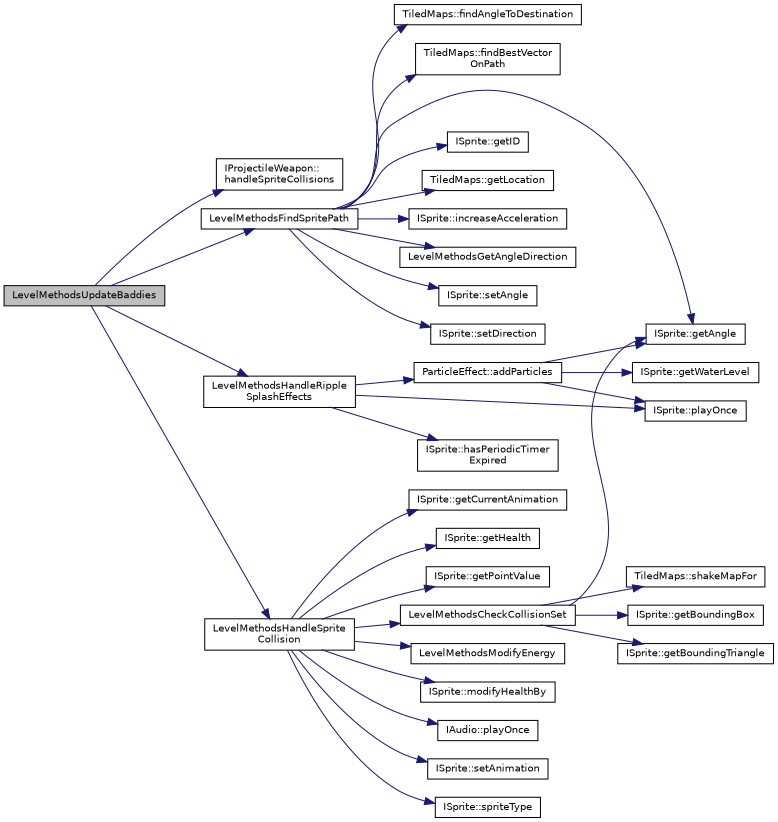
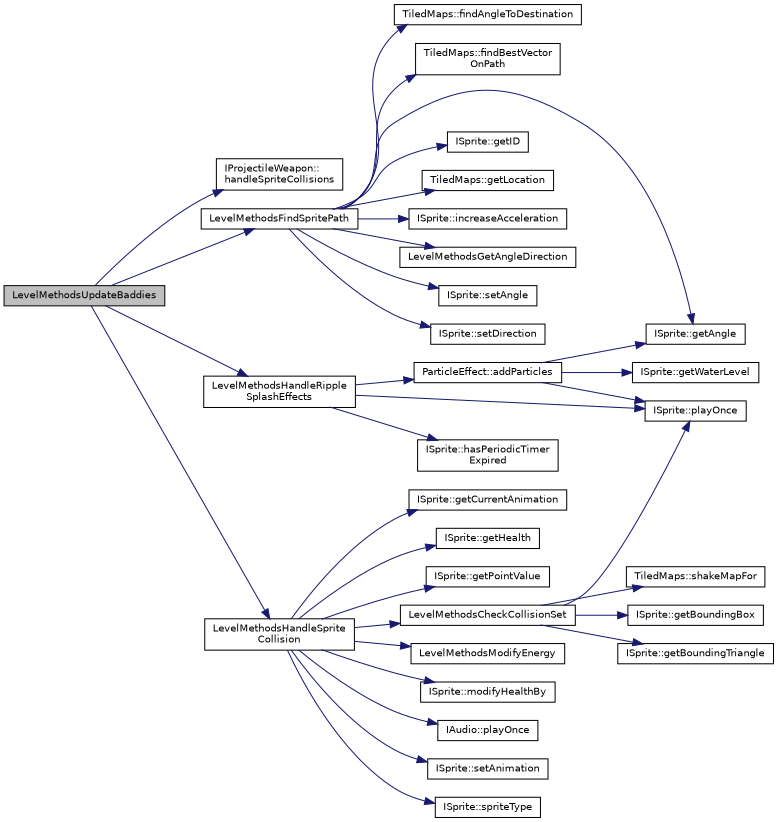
  digraph {
    rankdir=LR
    node [color=black fillcolor=white fontname=Helvetica fontsize=10 shape=record style=filled]
    edge [color=midnightblue fontname=Helvetica fontsize=10 labelfontname=Helvetica labelfontsize=10 style=solid]
    n1 [fillcolor=grey75 fontcolor=black height=0.2 label=LevelMethodsUpdateBaddies width=0.4]
    n2 [height=0.2 label="IProjectileWeapon::\lhandleSpriteCollisions" width=0.4]
    n3 [height=0.2 label=LevelMethodsFindSpritePath width=0.4]
    n4 [height=0.2 label="LevelMethodsHandleRipple\lSplashEffects" width=0.4]
    n5 [height=0.2 label="LevelMethodsHandleSprite\lCollision" width=0.4]
    n6 [height=0.2 label="TiledMaps::findAngleToDestination" width=0.4]
    n7 [height=0.2 label="TiledMaps::findBestVector\lOnPath" width=0.4]
    n8 [height=0.2 label="ISprite::getAngle" width=0.4]
    n9 [height=0.2 label="ISprite::getID" width=0.4]
    n10 [height=0.2 label="TiledMaps::getLocation" width=0.4]
    n11 [height=0.2 label="ISprite::increaseAcceleration" width=0.4]
    n12 [height=0.2 label=LevelMethodsGetAngleDirection width=0.4]
    n13 [height=0.2 label="ISprite::setAngle" width=0.4]
    n14 [height=0.2 label="ISprite::setDirection" width=0.4]
    n15 [height=0.2 label="ParticleEffect::addParticles" width=0.4]
    n16 [height=0.2 label="ISprite::playOnce" width=0.4]
    n17 [height=0.2 label="ISprite::hasPeriodicTimer\lExpired" width=0.4]
    n18 [height=0.2 label="ISprite::getCurrentAnimation" width=0.4]
    n19 [height=0.2 label="ISprite::getHealth" width=0.4]
    n20 [height=0.2 label="ISprite::getPointValue" width=0.4]
    n21 [height=0.2 label=LevelMethodsCheckCollisionSet width=0.4]
    n22 [height=0.2 label=LevelMethodsModifyEnergy width=0.4]
    n23 [height=0.2 label="ISprite::modifyHealthBy" width=0.4]
    n24 [height=0.2 label="IAudio::playOnce" width=0.4]
    n25 [height=0.2 label="ISprite::setAnimation" width=0.4]
    n26 [height=0.2 label="ISprite::spriteType" width=0.4]
    n27 [height=0.2 label="ISprite::getWaterLevel" width=0.4]
    n28 [height=0.2 label="TiledMaps::shakeMapFor" width=0.4]
    n29 [height=0.2 label="ISprite::getBoundingBox" width=0.4]
    n30 [height=0.2 label="ISprite::getBoundingTriangle" width=0.4]
    n1 -> n2
    n1 -> n3
    n1 -> n4
    n1 -> n5
    n3 -> n6
    n3 -> n7
    n3 -> n8
    n3 -> n9
    n3 -> n10
    n3 -> n11
    n3 -> n12
    n3 -> n13
    n3 -> n14
    n4 -> n15
    n4 -> n16
    n4 -> n17
    n5 -> n18
    n5 -> n19
    n5 -> n20
    n5 -> n21
    n5 -> n22
    n5 -> n23
    n5 -> n24
    n5 -> n25
    n5 -> n26
    n15 -> n8
    n15 -> n16
    n15 -> n27
-   n21 -> n8
+   n21 -> n16
    n21 -> n28
    n21 -> n29
    n21 -> n30
  }
